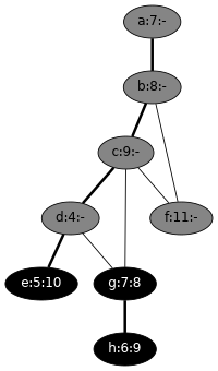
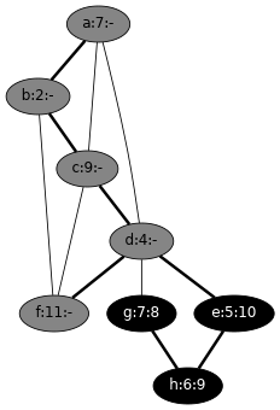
  graph {
    fontname="DejaVu Sans"
    node [fillcolor=gray52 fontname="DejaVu Sans" style=filled]
    edge [fontname="DejaVu Sans" penwidth=3]
    n1 [label="a:7:-"]
-   n2 [label="b:8:-"]
+   n2 [label="b:2:-"]
    n3 [label="c:9:-"]
    n4 [label="d:4:-"]
    n5 [label="f:11:-"]
    n6 [fillcolor=black fontcolor=white label="e:5:10"]
    n7 [fillcolor=black fontcolor=white label="g:7:8"]
    n8 [fillcolor=black fontcolor=white label="h:6:9"]
    n1 -- n2
-   n7 -- n3 [penwidth=1]
+   n1 -- n3 [penwidth=1]
+   n1 -- n4 [penwidth=1]
    n2 -- n3
    n2 -- n5 [penwidth=1]
    n3 -- n4
    n3 -- n5 [penwidth=1]
+   n4 -- n5
    n4 -- n6
    n4 -- n7 [penwidth=1]
+   n6 -- n8
    n7 -- n8
  }
